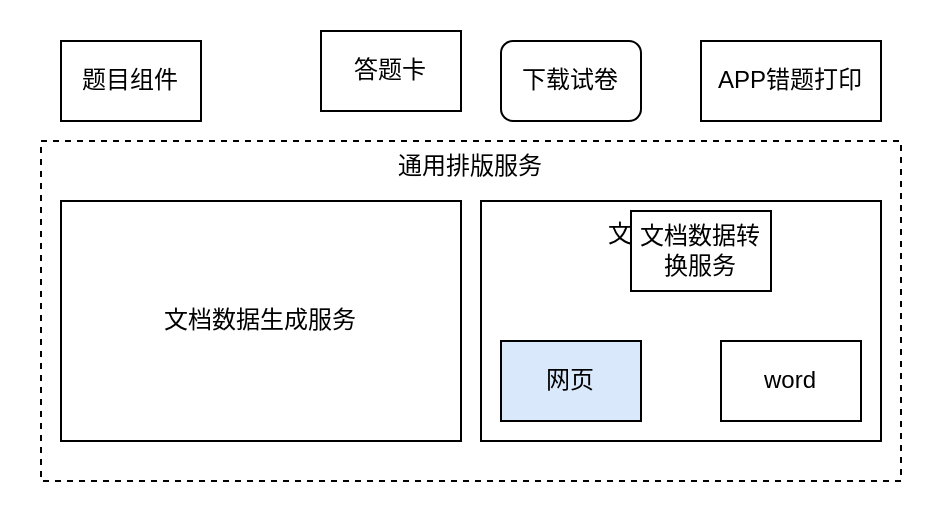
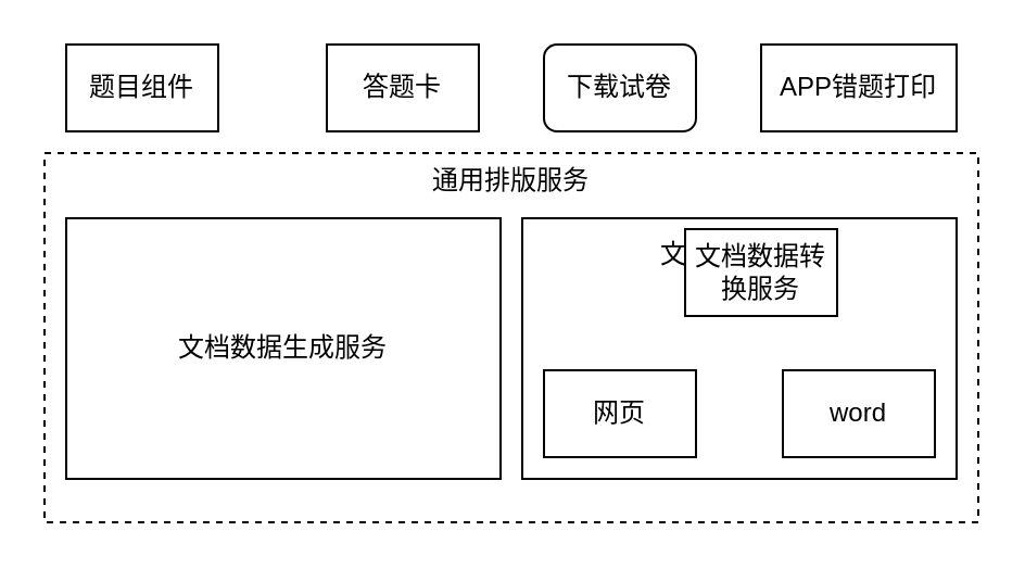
  <mxCell id="0" />
  <mxCell id="1" parent="0" />
  <mxCell id="2" value="通用排版服务&lt;br&gt;&lt;br&gt;&lt;br&gt;&lt;br&gt;&lt;br&gt;&lt;br&gt;&lt;br&gt;&lt;br&gt;&lt;br&gt;&lt;br&gt;&lt;br&gt;" style="rounded=0;whiteSpace=wrap;html=1;dashed=1;" vertex="1" parent="1"><mxGeometry x="20" y="70" width="430" height="170" as="geometry" /></mxCell>
  <mxCell id="3" value="文档数据生成服务" style="rounded=0;whiteSpace=wrap;html=1;" vertex="1" parent="1"><mxGeometry x="30" y="100" width="200" height="120" as="geometry" /></mxCell>
  <mxCell id="4" value="文档渲染引擎&lt;br&gt;&lt;br&gt;&lt;br&gt;&lt;br&gt;&lt;br&gt;&lt;br&gt;&lt;br&gt;" style="rounded=0;whiteSpace=wrap;html=1;" vertex="1" parent="1"><mxGeometry x="240" y="100" width="200" height="120" as="geometry" /></mxCell>
- <mxCell id="5" value="网页" style="rounded=0;whiteSpace=wrap;html=1;fillColor=#dae8fc;" vertex="1" parent="1"><mxGeometry x="250" y="170" width="70" height="40" as="geometry" /></mxCell>
+ <mxCell id="5" value="网页" style="rounded=0;whiteSpace=wrap;html=1;" vertex="1" parent="1"><mxGeometry x="250" y="170" width="70" height="40" as="geometry" /></mxCell>
  <mxCell id="6" value="word" style="rounded=0;whiteSpace=wrap;html=1;" vertex="1" parent="1"><mxGeometry x="360" y="170" width="70" height="40" as="geometry" /></mxCell>
  <mxCell id="7" value="文档数据转换服务" style="rounded=0;whiteSpace=wrap;html=1;" vertex="1" parent="1"><mxGeometry x="315" y="105" width="70" height="40" as="geometry" /></mxCell>
  <mxCell id="8" value="题目组件" style="rounded=0;whiteSpace=wrap;html=1;" vertex="1" parent="1"><mxGeometry x="30" y="20" width="70" height="40" as="geometry" /></mxCell>
- <mxCell id="9" value="答题卡" style="rounded=0;whiteSpace=wrap;html=1;" vertex="1" parent="1"><mxGeometry x="160" y="15" width="70" height="40" as="geometry" /></mxCell>
+ <mxCell id="9" value="答题卡" style="rounded=0;whiteSpace=wrap;html=1;" vertex="1" parent="1"><mxGeometry x="150" y="20" width="70" height="40" as="geometry" /></mxCell>
  <mxCell id="10" value="下载试卷" style="whiteSpace=wrap;html=1;rounded=1;" vertex="1" parent="1"><mxGeometry x="250" y="20" width="70" height="40" as="geometry" /></mxCell>
  <mxCell id="11" value="APP错题打印" style="rounded=0;whiteSpace=wrap;html=1;" vertex="1" parent="1"><mxGeometry x="350" y="20" width="90" height="40" as="geometry" /></mxCell>
